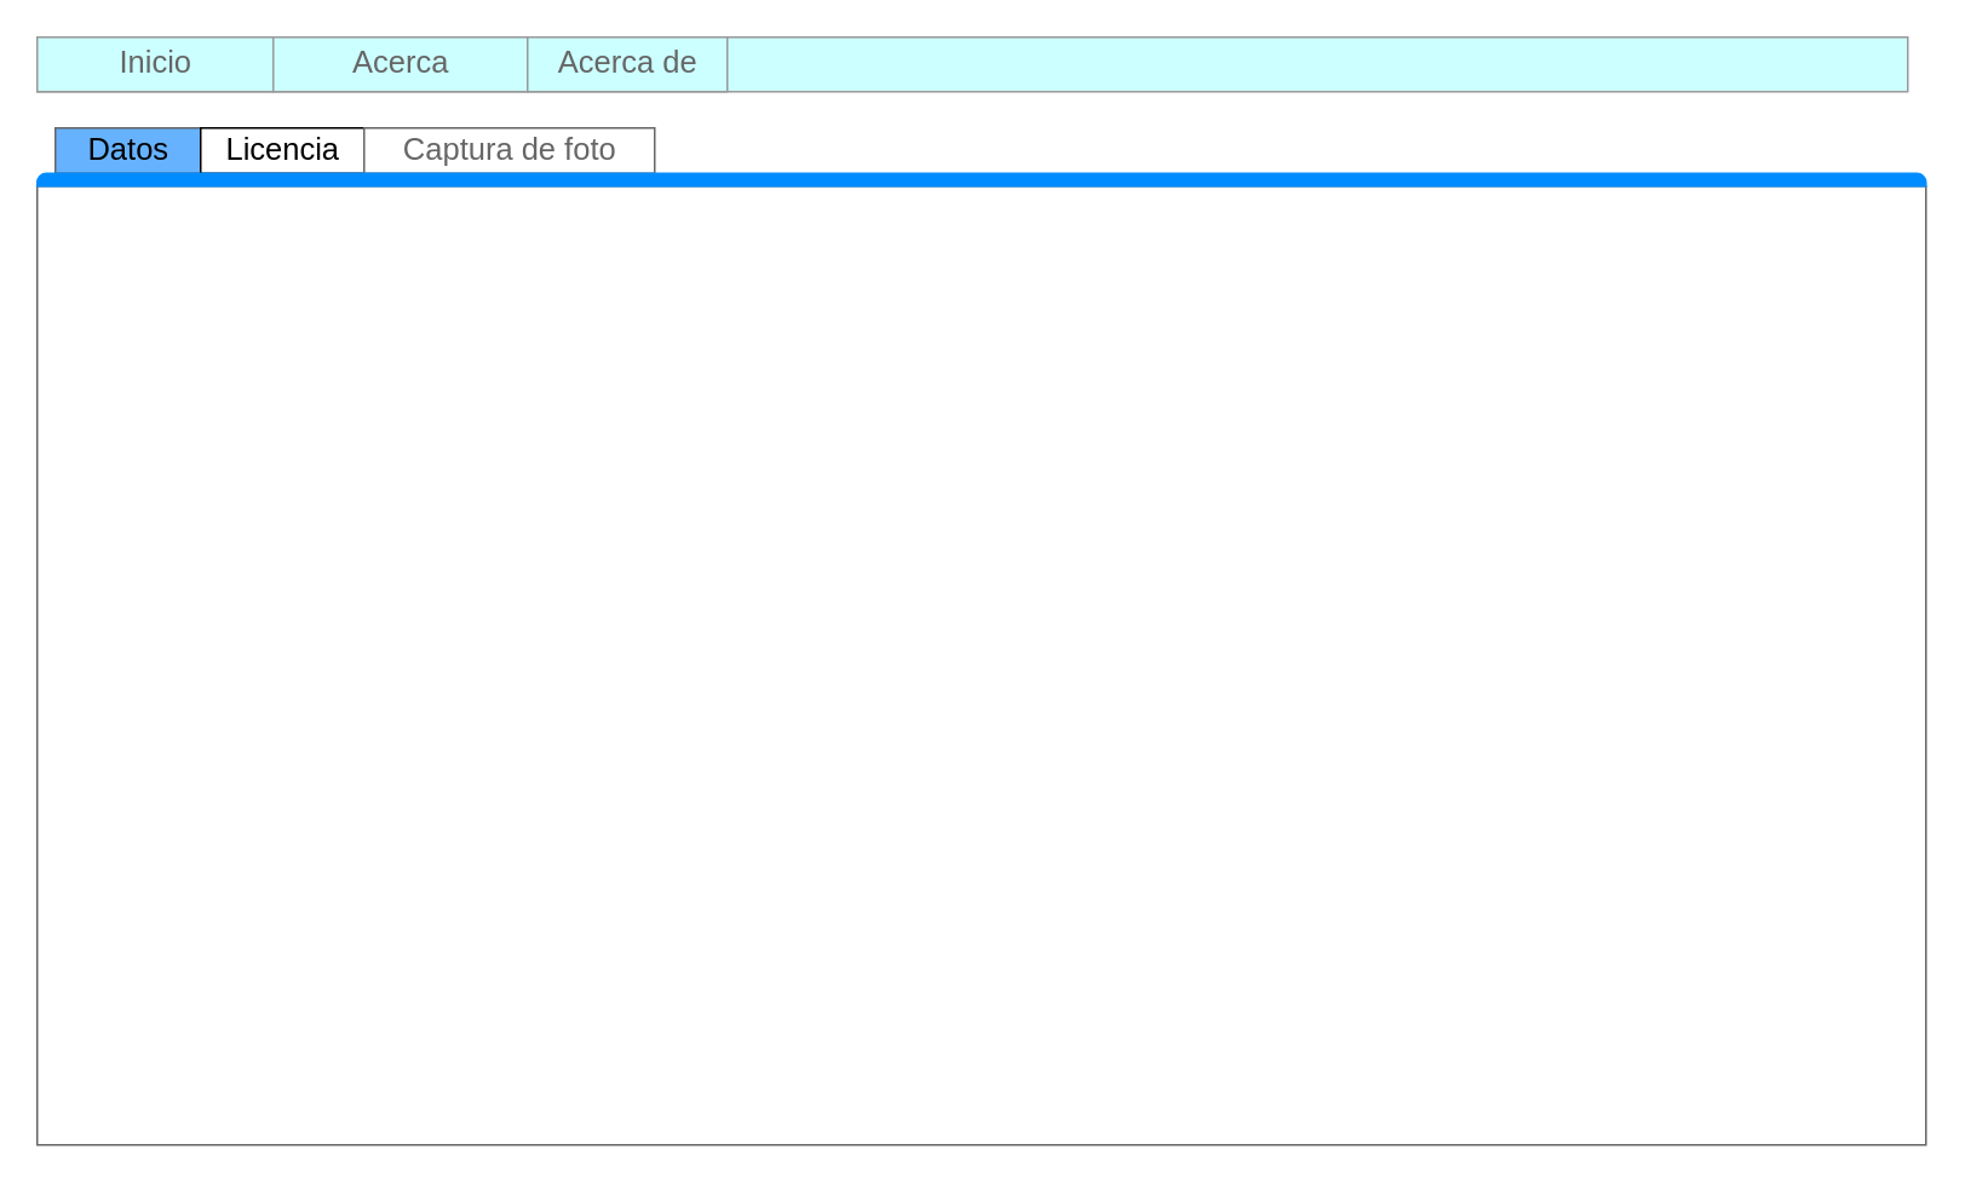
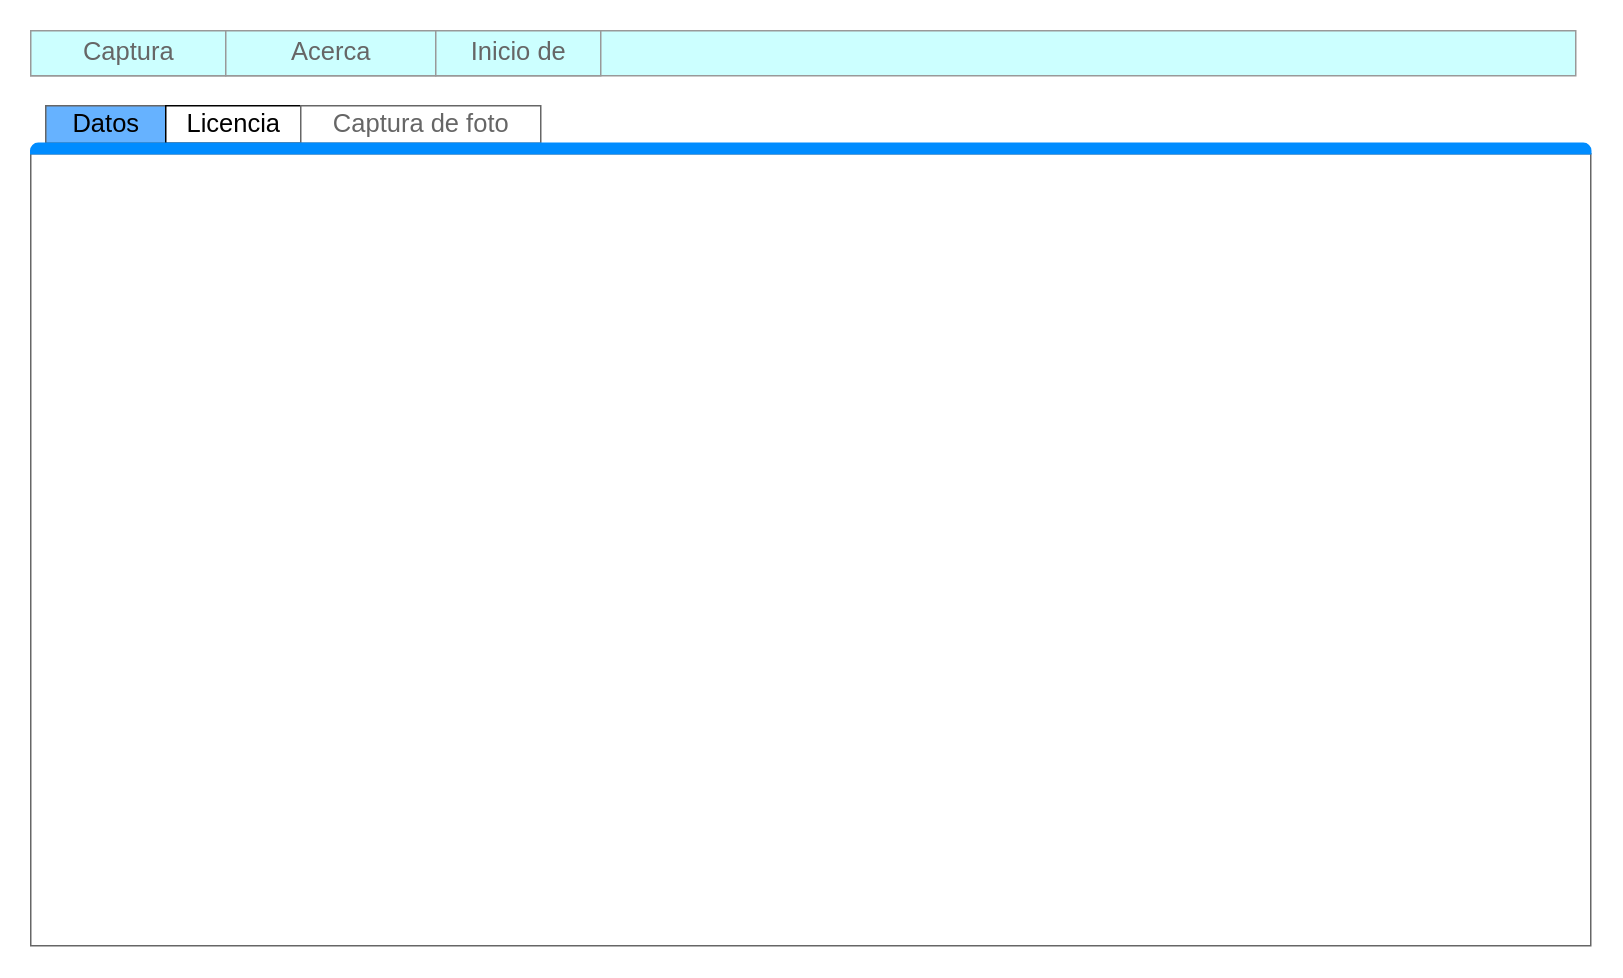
  <mxCell id="0" />
  <mxCell id="1" parent="0" />
  <mxCell id="2" value="" style="strokeWidth=1;shadow=0;dashed=0;align=center;html=1;shape=mxgraph.mockup.containers.marginRect2;rectMarginTop=32;strokeColor=#666666;gradientColor=none;" vertex="1" parent="1"><mxGeometry x="20" y="70" width="1040" height="560" as="geometry" /></mxCell>
  <mxCell id="3" value="Datos" style="strokeColor=inherit;fillColor=#66B2FF;gradientColor=inherit;strokeWidth=1;shadow=0;dashed=0;align=center;html=1;shape=mxgraph.mockup.containers.rrect;rSize=0;fontSize=17;fontColor=#000000;gradientColor=none;" vertex="1" parent="2"><mxGeometry width="80" height="25" relative="1" as="geometry"><mxPoint x="10" as="offset" /></mxGeometry></mxCell>
  <mxCell id="4" value="Licencia" style="strokeWidth=1;shadow=0;dashed=0;align=center;html=1;shape=mxgraph.mockup.containers.rrect;rSize=0;fontSize=17;fontColor=#000000;strokeColor=#000000;fillColor=#FFFFFF;" vertex="1" parent="2"><mxGeometry width="90" height="25" relative="1" as="geometry"><mxPoint x="90" as="offset" /></mxGeometry></mxCell>
  <mxCell id="5" value="Captura de foto" style="strokeColor=inherit;fillColor=inherit;gradientColor=inherit;strokeWidth=1;shadow=0;dashed=0;align=center;html=1;shape=mxgraph.mockup.containers.rrect;rSize=0;fontSize=17;fontColor=#666666;gradientColor=none;" vertex="1" parent="2"><mxGeometry width="160" height="25" relative="1" as="geometry"><mxPoint x="180" as="offset" /></mxGeometry></mxCell>
  <mxCell id="6" value="" style="strokeWidth=1;shadow=0;dashed=0;align=center;html=1;shape=mxgraph.mockup.containers.topButton;rSize=5;strokeColor=#008cff;fillColor=#008cff;gradientColor=none;resizeWidth=1;movable=0;deletable=1;" vertex="1" parent="2"><mxGeometry width="1040" height="7" relative="1" as="geometry"><mxPoint y="25" as="offset" /></mxGeometry></mxCell>
  <mxCell id="7" value="" style="strokeWidth=1;shadow=0;dashed=0;align=center;html=1;shape=mxgraph.mockup.forms.rrect;rSize=0;strokeColor=#999999;fillColor=#CCFFFF;fontColor=#000000;" vertex="1" parent="1"><mxGeometry x="20" y="20" width="1030" height="30" as="geometry" /></mxCell>
- <mxCell id="8" value="Inicio" style="strokeColor=inherit;fillColor=inherit;gradientColor=inherit;strokeWidth=1;shadow=0;dashed=0;align=center;html=1;shape=mxgraph.mockup.forms.rrect;rSize=0;fontSize=17;fontColor=#666666;" vertex="1" parent="7"><mxGeometry width="130" height="30" as="geometry" /></mxCell>
+ <mxCell id="8" value="Captura" style="strokeColor=inherit;fillColor=inherit;gradientColor=inherit;strokeWidth=1;shadow=0;dashed=0;align=center;html=1;shape=mxgraph.mockup.forms.rrect;rSize=0;fontSize=17;fontColor=#666666;" vertex="1" parent="7"><mxGeometry width="130" height="30" as="geometry" /></mxCell>
  <mxCell id="9" value="Acerca" style="strokeColor=inherit;fillColor=inherit;gradientColor=inherit;strokeWidth=1;shadow=0;dashed=0;align=center;html=1;shape=mxgraph.mockup.forms.rrect;rSize=0;fontSize=17;fontColor=#666666;" vertex="1" parent="7"><mxGeometry x="130" width="140" height="30" as="geometry" /></mxCell>
- <mxCell id="10" value="Acerca de" style="strokeColor=inherit;fillColor=inherit;gradientColor=inherit;strokeWidth=1;shadow=0;dashed=0;align=center;html=1;shape=mxgraph.mockup.forms.rrect;rSize=0;fontSize=17;fontColor=#666666;" vertex="1" parent="7"><mxGeometry x="270" width="110" height="30" as="geometry" /></mxCell>
+ <mxCell id="10" value="Inicio de" style="strokeColor=inherit;fillColor=inherit;gradientColor=inherit;strokeWidth=1;shadow=0;dashed=0;align=center;html=1;shape=mxgraph.mockup.forms.rrect;rSize=0;fontSize=17;fontColor=#666666;" vertex="1" parent="7"><mxGeometry x="270" width="110" height="30" as="geometry" /></mxCell>
